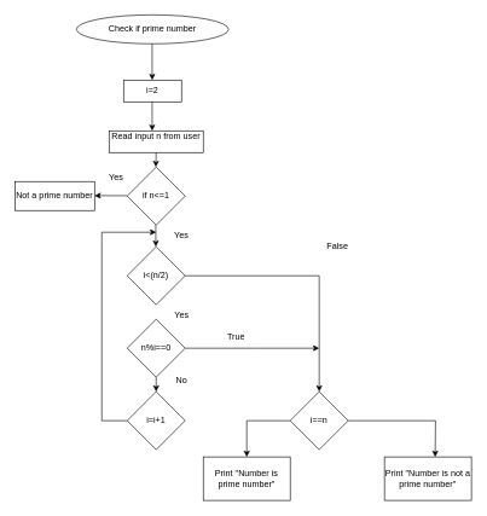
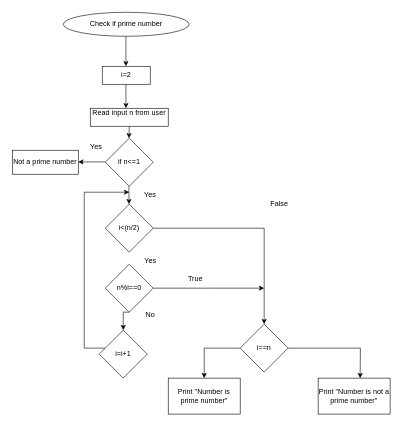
  <mxCell id="0" />
  <mxCell id="1" parent="0" />
  <mxCell id="2" value="Check if prime number" style="ellipse;whiteSpace=wrap;html=1;direction=west;" vertex="1" parent="1"><mxGeometry x="105" y="20" width="210" height="40" as="geometry" /></mxCell>
  <mxCell id="3" value="" style="endArrow=classic;html=1;rounded=0;" edge="1" parent="1"><mxGeometry width="50" height="50" relative="1" as="geometry"><mxPoint x="209.5" y="60" as="sourcePoint" /><mxPoint x="209.5" y="110" as="targetPoint" /></mxGeometry></mxCell>
  <mxCell id="4" value="&lt;div&gt;i=2&lt;/div&gt;" style="rounded=0;whiteSpace=wrap;html=1;" vertex="1" parent="1"><mxGeometry x="170" y="110" width="80" height="30" as="geometry" /></mxCell>
  <mxCell id="5" value="" style="endArrow=classic;html=1;rounded=0;" edge="1" parent="1"><mxGeometry width="50" height="50" relative="1" as="geometry"><mxPoint x="209.5" y="140" as="sourcePoint" /><mxPoint x="209.5" y="180" as="targetPoint" /></mxGeometry></mxCell>
  <mxCell id="6" value="&lt;div&gt;Read input n from user&lt;/div&gt;&lt;div&gt;&lt;br&gt;&lt;/div&gt;" style="rounded=0;whiteSpace=wrap;html=1;" vertex="1" parent="1"><mxGeometry x="150" y="180" width="130" height="30" as="geometry" /></mxCell>
  <mxCell id="7" value="if n&amp;lt;=1" style="rhombus;whiteSpace=wrap;html=1;" vertex="1" parent="1"><mxGeometry x="175" y="230" width="80" height="80" as="geometry" /></mxCell>
  <mxCell id="8" value="" style="endArrow=classic;html=1;rounded=0;" edge="1" parent="1"><mxGeometry width="50" height="50" relative="1" as="geometry"><mxPoint x="175" y="269.5" as="sourcePoint" /><mxPoint x="130" y="269.5" as="targetPoint" /></mxGeometry></mxCell>
  <mxCell id="9" value="&lt;div&gt;Yes&lt;/div&gt;" style="text;html=1;strokeColor=none;fillColor=none;align=center;verticalAlign=middle;whiteSpace=wrap;rounded=0;" vertex="1" parent="1"><mxGeometry x="130" y="230" width="60" height="30" as="geometry" /></mxCell>
  <mxCell id="10" value="" style="endArrow=classic;html=1;rounded=0;" edge="1" parent="1"><mxGeometry width="50" height="50" relative="1" as="geometry"><mxPoint x="215" y="210" as="sourcePoint" /><mxPoint x="214.5" y="230" as="targetPoint" /></mxGeometry></mxCell>
  <mxCell id="11" value="Not a prime number" style="rounded=0;whiteSpace=wrap;html=1;" vertex="1" parent="1"><mxGeometry x="20" y="250" width="110" height="40" as="geometry" /></mxCell>
  <mxCell id="12" style="edgeStyle=orthogonalEdgeStyle;rounded=0;orthogonalLoop=1;jettySize=auto;html=1;entryX=0.5;entryY=0;entryDx=0;entryDy=0;" edge="1" parent="1" source="13" target="25"><mxGeometry relative="1" as="geometry"><mxPoint x="440" y="380" as="targetPoint" /></mxGeometry></mxCell>
  <mxCell id="13" value="i&amp;lt;(n/2)" style="rhombus;whiteSpace=wrap;html=1;" vertex="1" parent="1"><mxGeometry x="175" y="340" width="80" height="80" as="geometry" /></mxCell>
  <mxCell id="14" value="" style="endArrow=classic;html=1;rounded=0;" edge="1" parent="1"><mxGeometry width="50" height="50" relative="1" as="geometry"><mxPoint x="214.5" y="310" as="sourcePoint" /><mxPoint x="214.5" y="340" as="targetPoint" /></mxGeometry></mxCell>
  <mxCell id="15" value="&lt;div&gt;Yes&lt;/div&gt;" style="text;html=1;strokeColor=none;fillColor=none;align=center;verticalAlign=middle;whiteSpace=wrap;rounded=0;" vertex="1" parent="1"><mxGeometry x="220" y="310" width="60" height="30" as="geometry" /></mxCell>
  <mxCell id="16" style="edgeStyle=orthogonalEdgeStyle;rounded=0;orthogonalLoop=1;jettySize=auto;html=1;exitX=0.5;exitY=1;exitDx=0;exitDy=0;entryX=0.5;entryY=0;entryDx=0;entryDy=0;" edge="1" parent="1" source="18" target="20"><mxGeometry relative="1" as="geometry" /></mxCell>
  <mxCell id="17" style="edgeStyle=orthogonalEdgeStyle;rounded=0;orthogonalLoop=1;jettySize=auto;html=1;exitX=1;exitY=0.5;exitDx=0;exitDy=0;" edge="1" parent="1" source="18"><mxGeometry relative="1" as="geometry"><mxPoint x="440" y="480" as="targetPoint" /></mxGeometry></mxCell>
  <mxCell id="18" value="n%i==0" style="rhombus;whiteSpace=wrap;html=1;" vertex="1" parent="1"><mxGeometry x="175" y="440" width="80" height="80" as="geometry" /></mxCell>
  <mxCell id="19" style="edgeStyle=orthogonalEdgeStyle;rounded=0;orthogonalLoop=1;jettySize=auto;html=1;" edge="1" parent="1" source="20"><mxGeometry relative="1" as="geometry"><mxPoint x="215" y="320" as="targetPoint" /><Array as="points"><mxPoint x="140" y="580" /></Array></mxGeometry></mxCell>
- <mxCell id="20" value="i=i+1" style="rhombus;whiteSpace=wrap;html=1;" vertex="1" parent="1"><mxGeometry x="175" y="540" width="80" height="80" as="geometry" /></mxCell>
+ <mxCell id="20" value="i=i+1" style="rhombus;whiteSpace=wrap;html=1;" vertex="1" parent="1"><mxGeometry x="165" y="550" width="80" height="80" as="geometry" /></mxCell>
  <mxCell id="21" value="&lt;div&gt;Yes&lt;/div&gt;" style="text;html=1;align=center;verticalAlign=middle;resizable=0;points=[];autosize=1;strokeColor=none;fillColor=none;" vertex="1" parent="1"><mxGeometry x="230" y="420" width="40" height="30" as="geometry" /></mxCell>
  <mxCell id="22" value="&lt;div&gt;No&lt;/div&gt;" style="text;html=1;align=center;verticalAlign=middle;resizable=0;points=[];autosize=1;strokeColor=none;fillColor=none;" vertex="1" parent="1"><mxGeometry x="230" y="510" width="40" height="30" as="geometry" /></mxCell>
  <mxCell id="23" style="edgeStyle=orthogonalEdgeStyle;rounded=0;orthogonalLoop=1;jettySize=auto;html=1;exitX=0;exitY=0.5;exitDx=0;exitDy=0;" edge="1" parent="1" source="25" target="28"><mxGeometry relative="1" as="geometry"><mxPoint x="310" y="630" as="targetPoint" /></mxGeometry></mxCell>
  <mxCell id="24" style="edgeStyle=orthogonalEdgeStyle;rounded=0;orthogonalLoop=1;jettySize=auto;html=1;exitX=1;exitY=0.5;exitDx=0;exitDy=0;" edge="1" parent="1" source="25"><mxGeometry relative="1" as="geometry"><mxPoint x="600" y="630" as="targetPoint" /></mxGeometry></mxCell>
  <mxCell id="25" value="i==n" style="rhombus;whiteSpace=wrap;html=1;" vertex="1" parent="1"><mxGeometry x="400" y="540" width="80" height="80" as="geometry" /></mxCell>
  <mxCell id="26" value="&lt;div&gt;True&lt;/div&gt;" style="text;html=1;align=center;verticalAlign=middle;resizable=0;points=[];autosize=1;strokeColor=none;fillColor=none;" vertex="1" parent="1"><mxGeometry x="300" y="450" width="50" height="30" as="geometry" /></mxCell>
  <mxCell id="27" value="False" style="text;html=1;align=center;verticalAlign=middle;resizable=0;points=[];autosize=1;strokeColor=none;fillColor=none;" vertex="1" parent="1"><mxGeometry x="440" y="325" width="50" height="30" as="geometry" /></mxCell>
  <mxCell id="28" value="Print &quot;Number is prime number&quot;" style="rounded=0;whiteSpace=wrap;html=1;" vertex="1" parent="1"><mxGeometry x="280" y="630" width="120" height="60" as="geometry" /></mxCell>
  <mxCell id="29" value="Print &quot;Number is not a prime number&quot;" style="rounded=0;whiteSpace=wrap;html=1;" vertex="1" parent="1"><mxGeometry x="530" y="630" width="120" height="60" as="geometry" /></mxCell>
